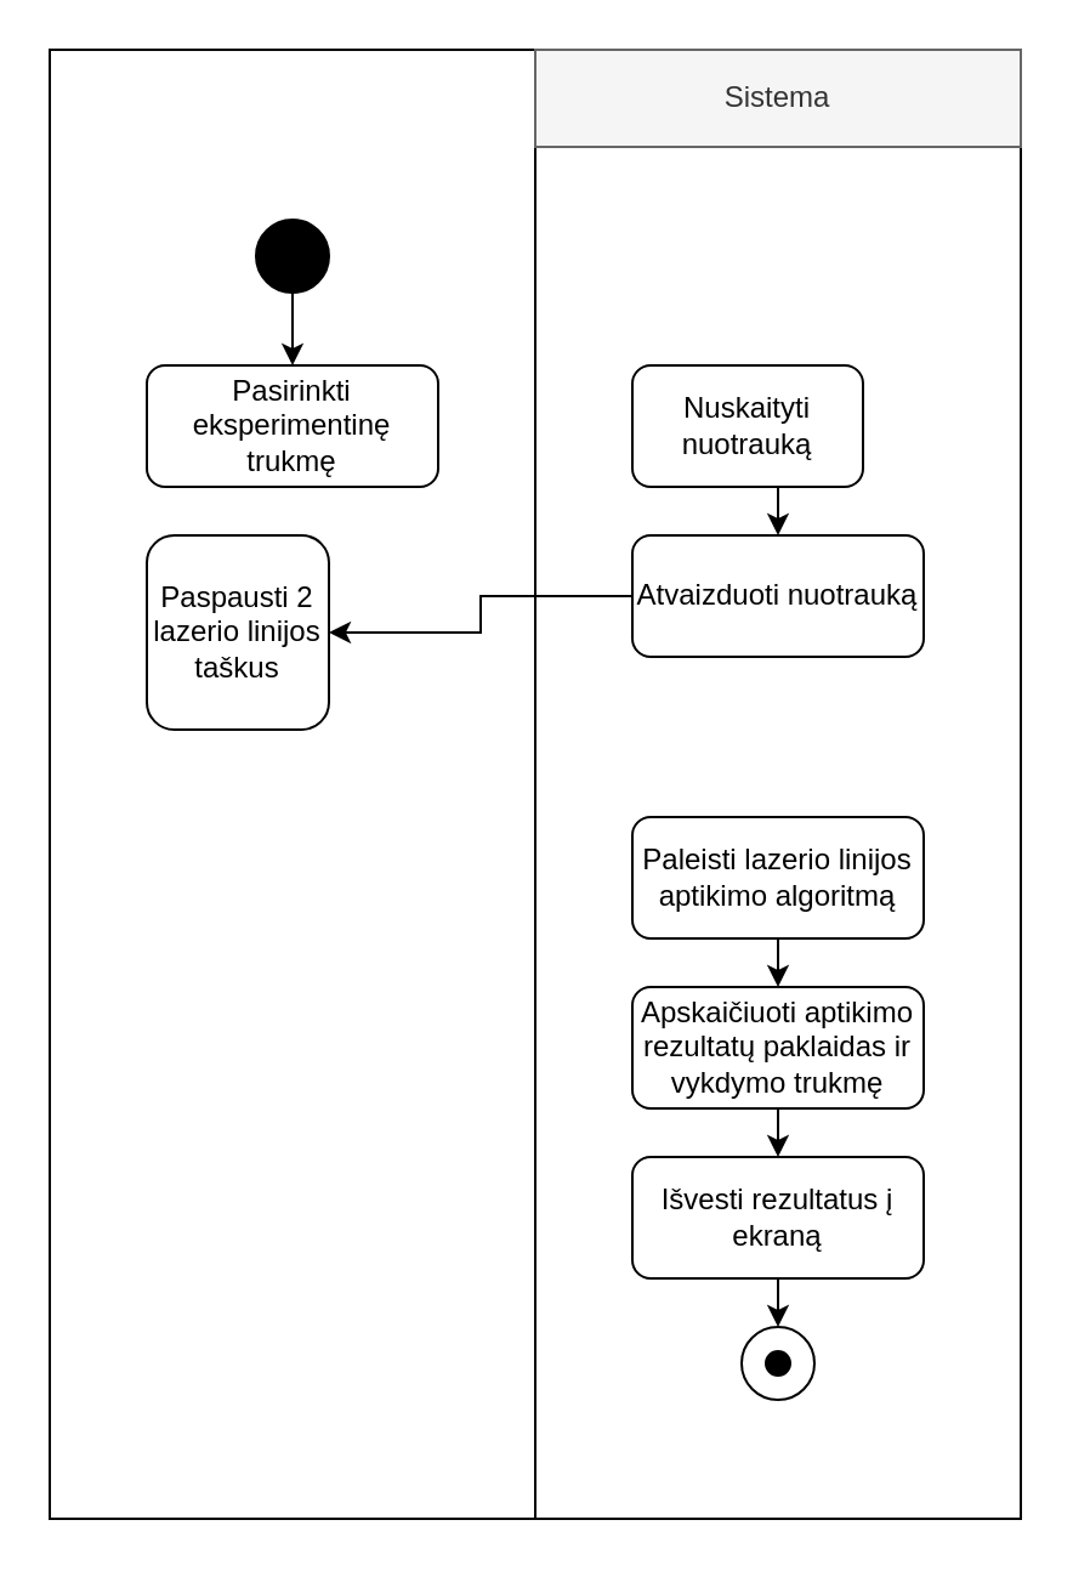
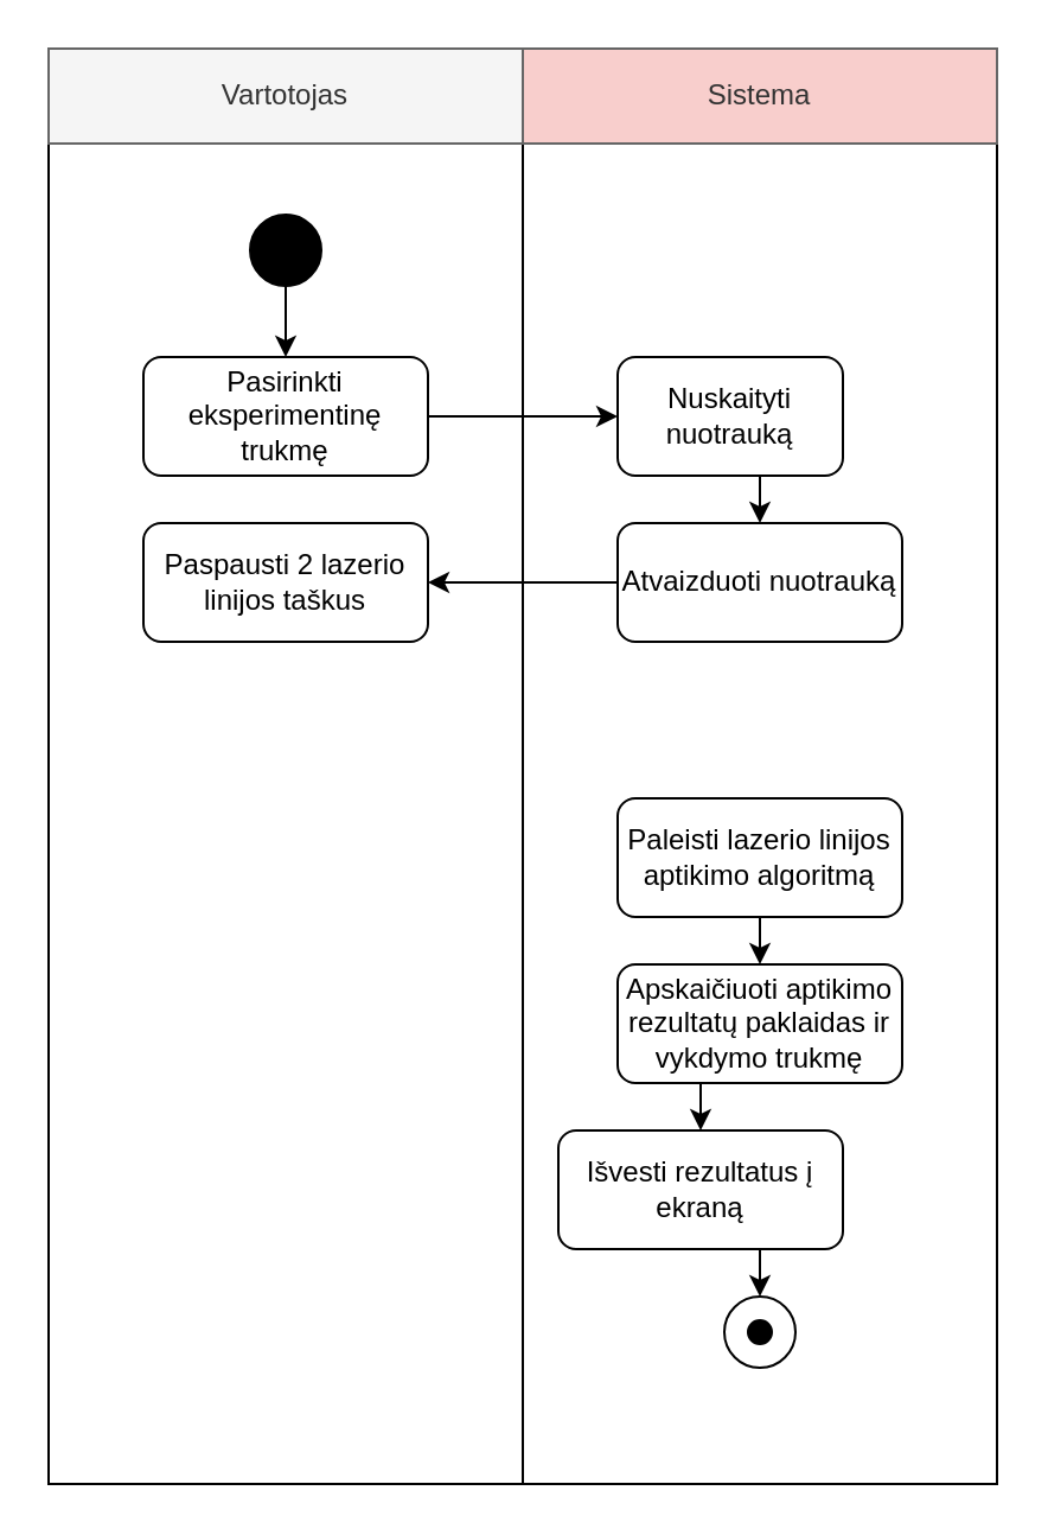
  <mxCell id="0" />
  <mxCell id="1" parent="0" />
  <mxCell id="2" value="" style="rounded=0;whiteSpace=wrap;html=1;fillColor=none;" vertex="1" parent="1"><mxGeometry x="220" y="20" width="200" height="605" as="geometry" /></mxCell>
  <mxCell id="3" value="" style="rounded=0;whiteSpace=wrap;html=1;fillColor=none;" vertex="1" parent="1"><mxGeometry x="20" y="20" width="200" height="605" as="geometry" /></mxCell>
- <mxCell id="5" value="Sistema" style="rounded=0;whiteSpace=wrap;html=1;fillColor=#f5f5f5;strokeColor=#666666;fontColor=#333333;" vertex="1" parent="1"><mxGeometry x="220" y="20" width="200" height="40" as="geometry" /></mxCell>
+ <mxCell id="4" value="Vartotojas" style="rounded=0;whiteSpace=wrap;html=1;fillColor=#f5f5f5;strokeColor=#666666;fontColor=#333333;" vertex="1" parent="1"><mxGeometry x="20" y="20" width="200" height="40" as="geometry" /></mxCell>
+ <mxCell id="5" value="Sistema" style="rounded=0;whiteSpace=wrap;html=1;fillColor=#f8cecc;strokeColor=#666666;fontColor=#333333;" vertex="1" parent="1"><mxGeometry x="220" y="20" width="200" height="40" as="geometry" /></mxCell>
  <mxCell id="6" style="edgeStyle=orthogonalEdgeStyle;rounded=0;orthogonalLoop=1;jettySize=auto;html=1;exitX=0.5;exitY=1;exitDx=0;exitDy=0;entryX=0.5;entryY=0;entryDx=0;entryDy=0;" edge="1" parent="1" source="7" target="9"><mxGeometry relative="1" as="geometry" /></mxCell>
  <mxCell id="7" value="" style="ellipse;whiteSpace=wrap;html=1;aspect=fixed;fillColor=#000000;" vertex="1" parent="1"><mxGeometry x="105" y="90" width="30" height="30" as="geometry" /></mxCell>
+ <mxCell id="8" style="edgeStyle=orthogonalEdgeStyle;rounded=0;orthogonalLoop=1;jettySize=auto;html=1;exitX=1;exitY=0.5;exitDx=0;exitDy=0;entryX=0;entryY=0.5;entryDx=0;entryDy=0;" edge="1" parent="1" source="9" target="11"><mxGeometry relative="1" as="geometry" /></mxCell>
  <mxCell id="9" value="Pasirinkti eksperimentinę trukmę" style="rounded=1;whiteSpace=wrap;html=1;strokeColor=#000000;fillColor=none;" vertex="1" parent="1"><mxGeometry x="60" y="150" width="120" height="50" as="geometry" /></mxCell>
  <mxCell id="10" style="edgeStyle=orthogonalEdgeStyle;rounded=0;orthogonalLoop=1;jettySize=auto;html=1;exitX=0.5;exitY=1;exitDx=0;exitDy=0;entryX=0.5;entryY=0;entryDx=0;entryDy=0;" edge="1" parent="1" source="11" target="13"><mxGeometry relative="1" as="geometry" /></mxCell>
  <mxCell id="11" value="Nuskaityti nuotrauką" style="rounded=1;whiteSpace=wrap;html=1;strokeColor=#000000;fillColor=none;" vertex="1" parent="1"><mxGeometry x="260" y="150" width="95" height="50" as="geometry" /></mxCell>
  <mxCell id="12" style="edgeStyle=orthogonalEdgeStyle;rounded=0;orthogonalLoop=1;jettySize=auto;html=1;exitX=0;exitY=0.5;exitDx=0;exitDy=0;entryX=1;entryY=0.5;entryDx=0;entryDy=0;" edge="1" parent="1" source="13" target="14"><mxGeometry relative="1" as="geometry" /></mxCell>
  <mxCell id="13" value="Atvaizduoti nuotrauką" style="rounded=1;whiteSpace=wrap;html=1;strokeColor=#000000;fillColor=none;" vertex="1" parent="1"><mxGeometry x="260" y="220" width="120" height="50" as="geometry" /></mxCell>
- <mxCell id="14" value="Paspausti 2 lazerio linijos taškus" style="rounded=1;whiteSpace=wrap;html=1;strokeColor=#000000;fillColor=none;" vertex="1" parent="1"><mxGeometry x="60" y="220" width="75" height="80" as="geometry" /></mxCell>
+ <mxCell id="14" value="Paspausti 2 lazerio linijos taškus" style="rounded=1;whiteSpace=wrap;html=1;strokeColor=#000000;fillColor=none;" vertex="1" parent="1"><mxGeometry x="60" y="220" width="120" height="50" as="geometry" /></mxCell>
  <mxCell id="15" style="edgeStyle=orthogonalEdgeStyle;rounded=0;orthogonalLoop=1;jettySize=auto;html=1;exitX=0.5;exitY=1;exitDx=0;exitDy=0;entryX=0.5;entryY=0;entryDx=0;entryDy=0;" edge="1" parent="1" source="16" target="18"><mxGeometry relative="1" as="geometry" /></mxCell>
  <mxCell id="16" value="Paleisti lazerio linijos aptikimo algoritmą" style="rounded=1;whiteSpace=wrap;html=1;strokeColor=#000000;fillColor=none;" vertex="1" parent="1"><mxGeometry x="260" y="336" width="120" height="50" as="geometry" /></mxCell>
  <mxCell id="17" style="edgeStyle=orthogonalEdgeStyle;rounded=0;orthogonalLoop=1;jettySize=auto;html=1;exitX=0.5;exitY=1;exitDx=0;exitDy=0;entryX=0.5;entryY=0;entryDx=0;entryDy=0;" edge="1" parent="1" source="18" target="20"><mxGeometry relative="1" as="geometry" /></mxCell>
  <mxCell id="18" value="Apskaičiuoti aptikimo rezultatų paklaidas ir vykdymo trukmę" style="rounded=1;whiteSpace=wrap;html=1;strokeColor=#000000;fillColor=none;" vertex="1" parent="1"><mxGeometry x="260" y="406" width="120" height="50" as="geometry" /></mxCell>
  <mxCell id="19" style="edgeStyle=orthogonalEdgeStyle;rounded=0;orthogonalLoop=1;jettySize=auto;html=1;exitX=0.5;exitY=1;exitDx=0;exitDy=0;entryX=0.5;entryY=0;entryDx=0;entryDy=0;" edge="1" parent="1" source="20" target="21"><mxGeometry relative="1" as="geometry" /></mxCell>
- <mxCell id="20" value="Išvesti rezultatus į ekraną" style="rounded=1;whiteSpace=wrap;html=1;strokeColor=#000000;fillColor=none;" vertex="1" parent="1"><mxGeometry x="260" y="476" width="120" height="50" as="geometry" /></mxCell>
+ <mxCell id="20" value="Išvesti rezultatus į ekraną" style="rounded=1;whiteSpace=wrap;html=1;strokeColor=#000000;fillColor=none;" vertex="1" parent="1"><mxGeometry x="235" y="476" width="120" height="50" as="geometry" /></mxCell>
  <mxCell id="21" value="" style="ellipse;whiteSpace=wrap;html=1;aspect=fixed;fillColor=none;" vertex="1" parent="1"><mxGeometry x="305" y="546" width="30" height="30" as="geometry" /></mxCell>
  <mxCell id="22" value="" style="ellipse;whiteSpace=wrap;html=1;aspect=fixed;fillColor=#000000;" vertex="1" parent="1"><mxGeometry x="315" y="556" width="10" height="10" as="geometry" /></mxCell>
